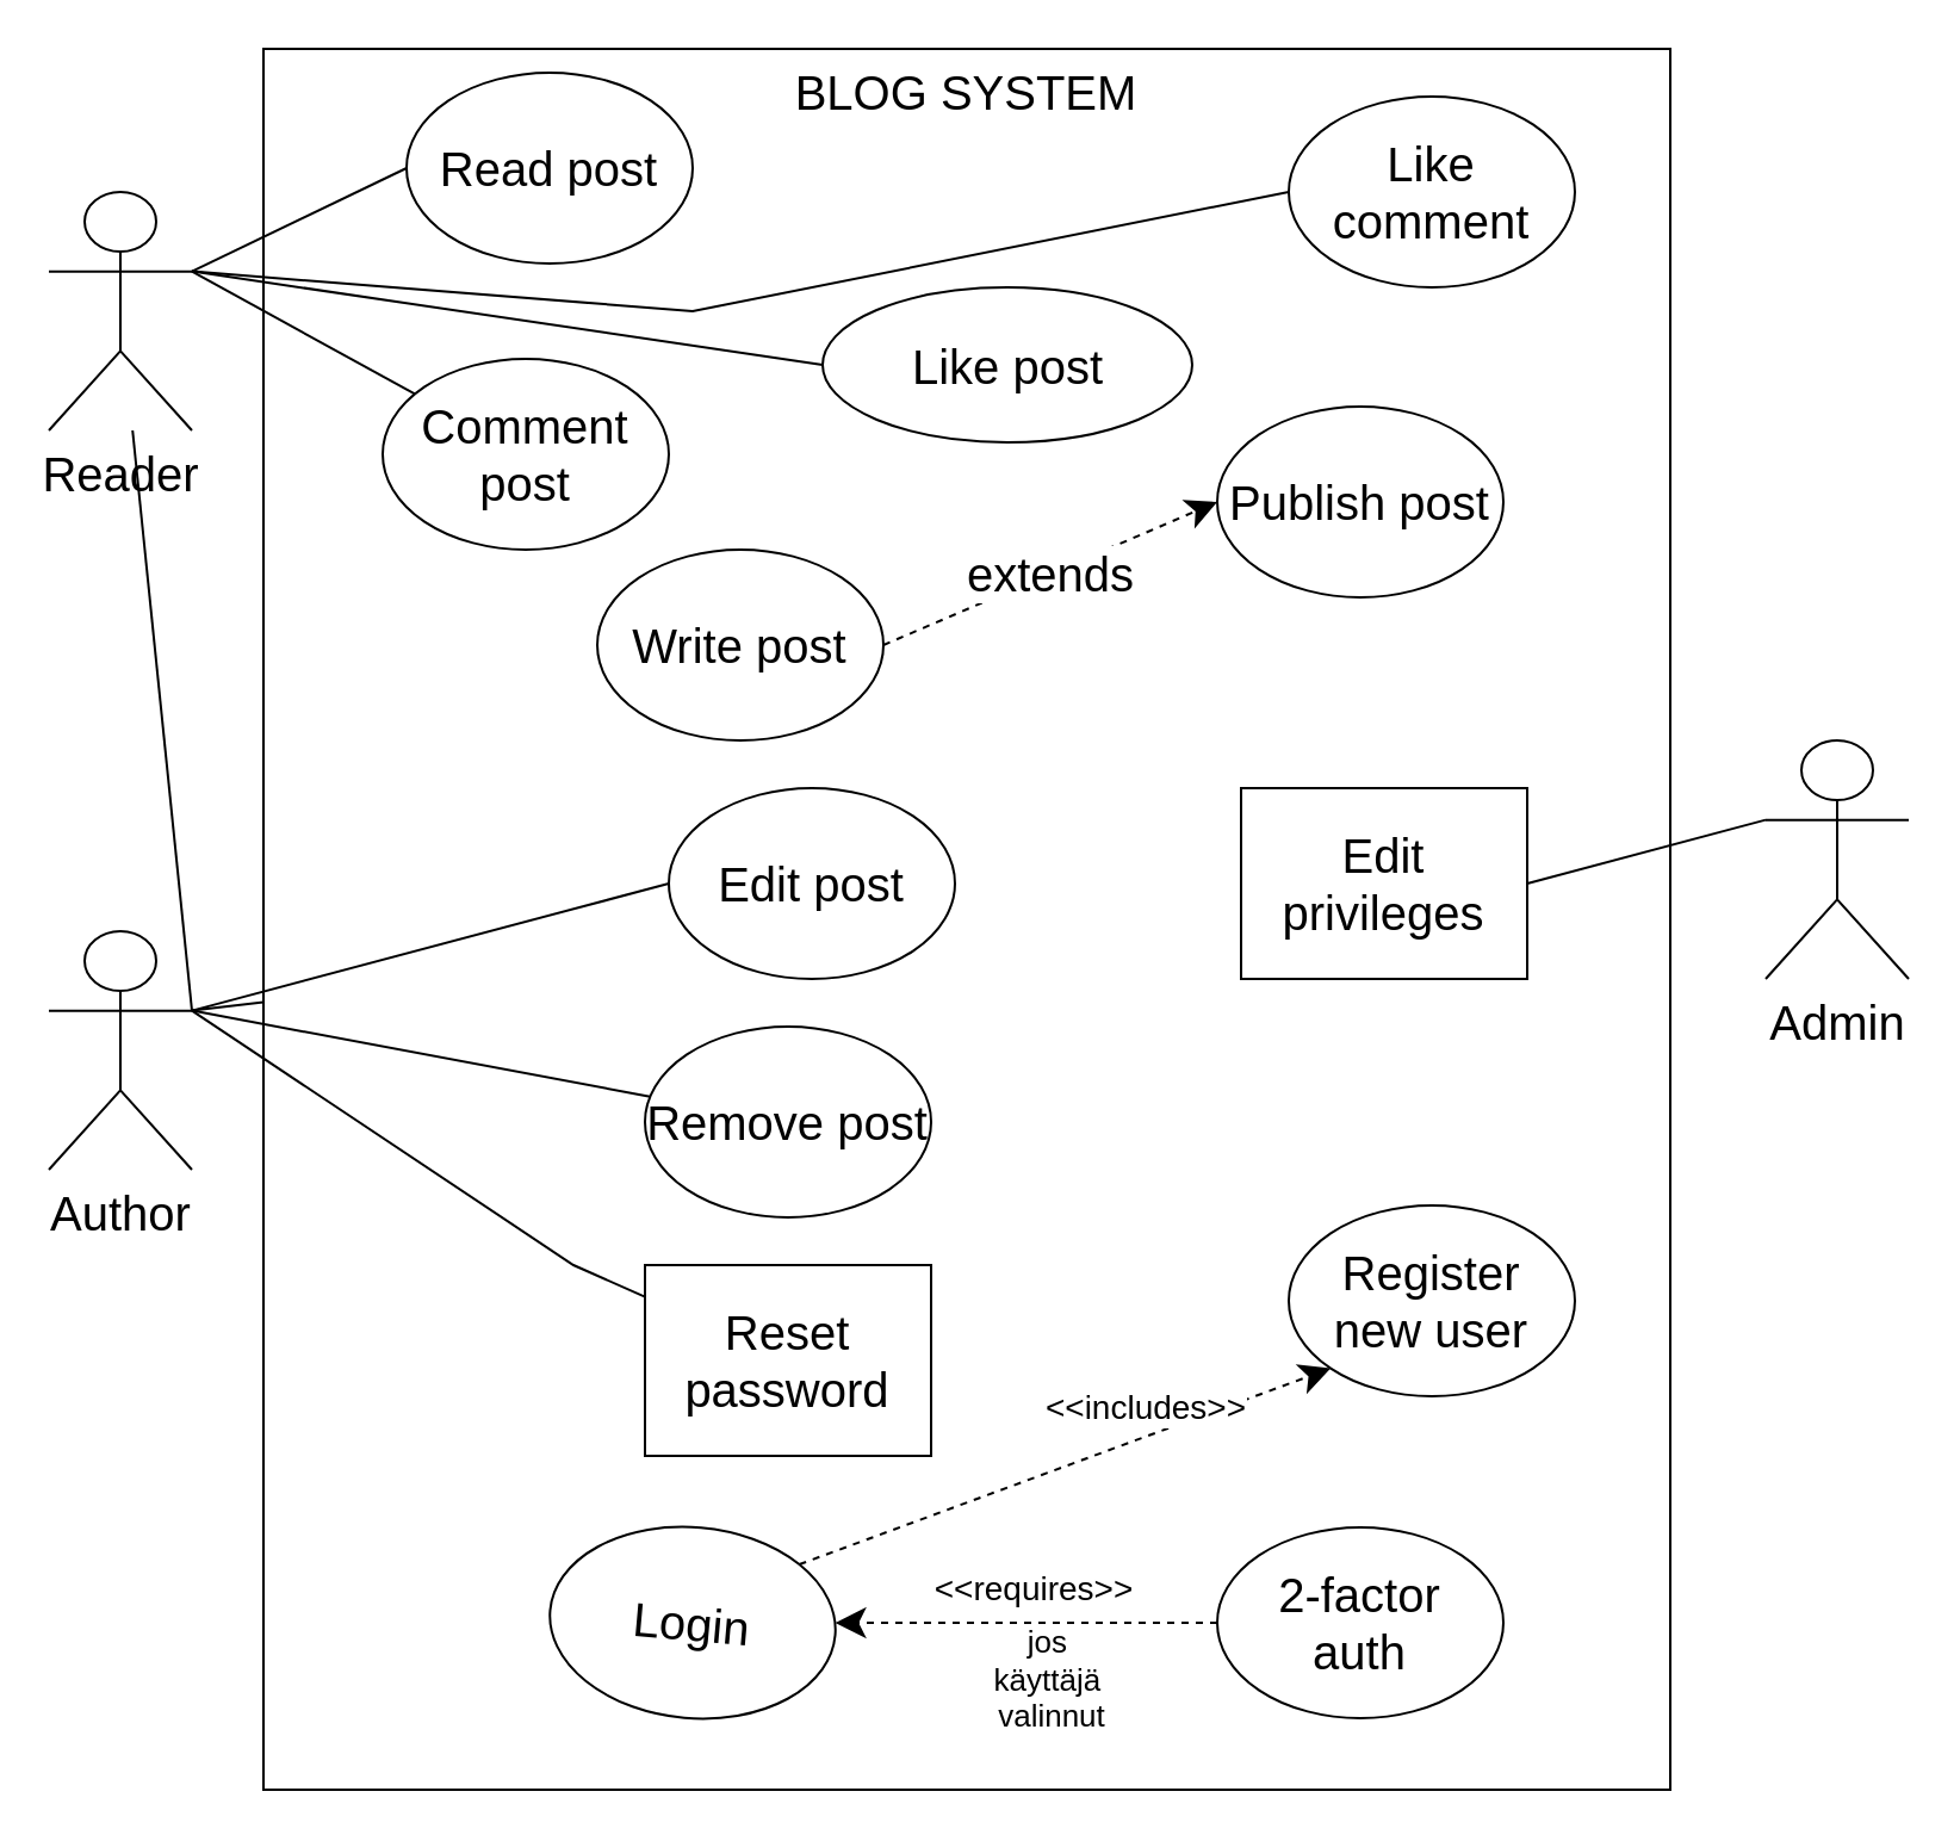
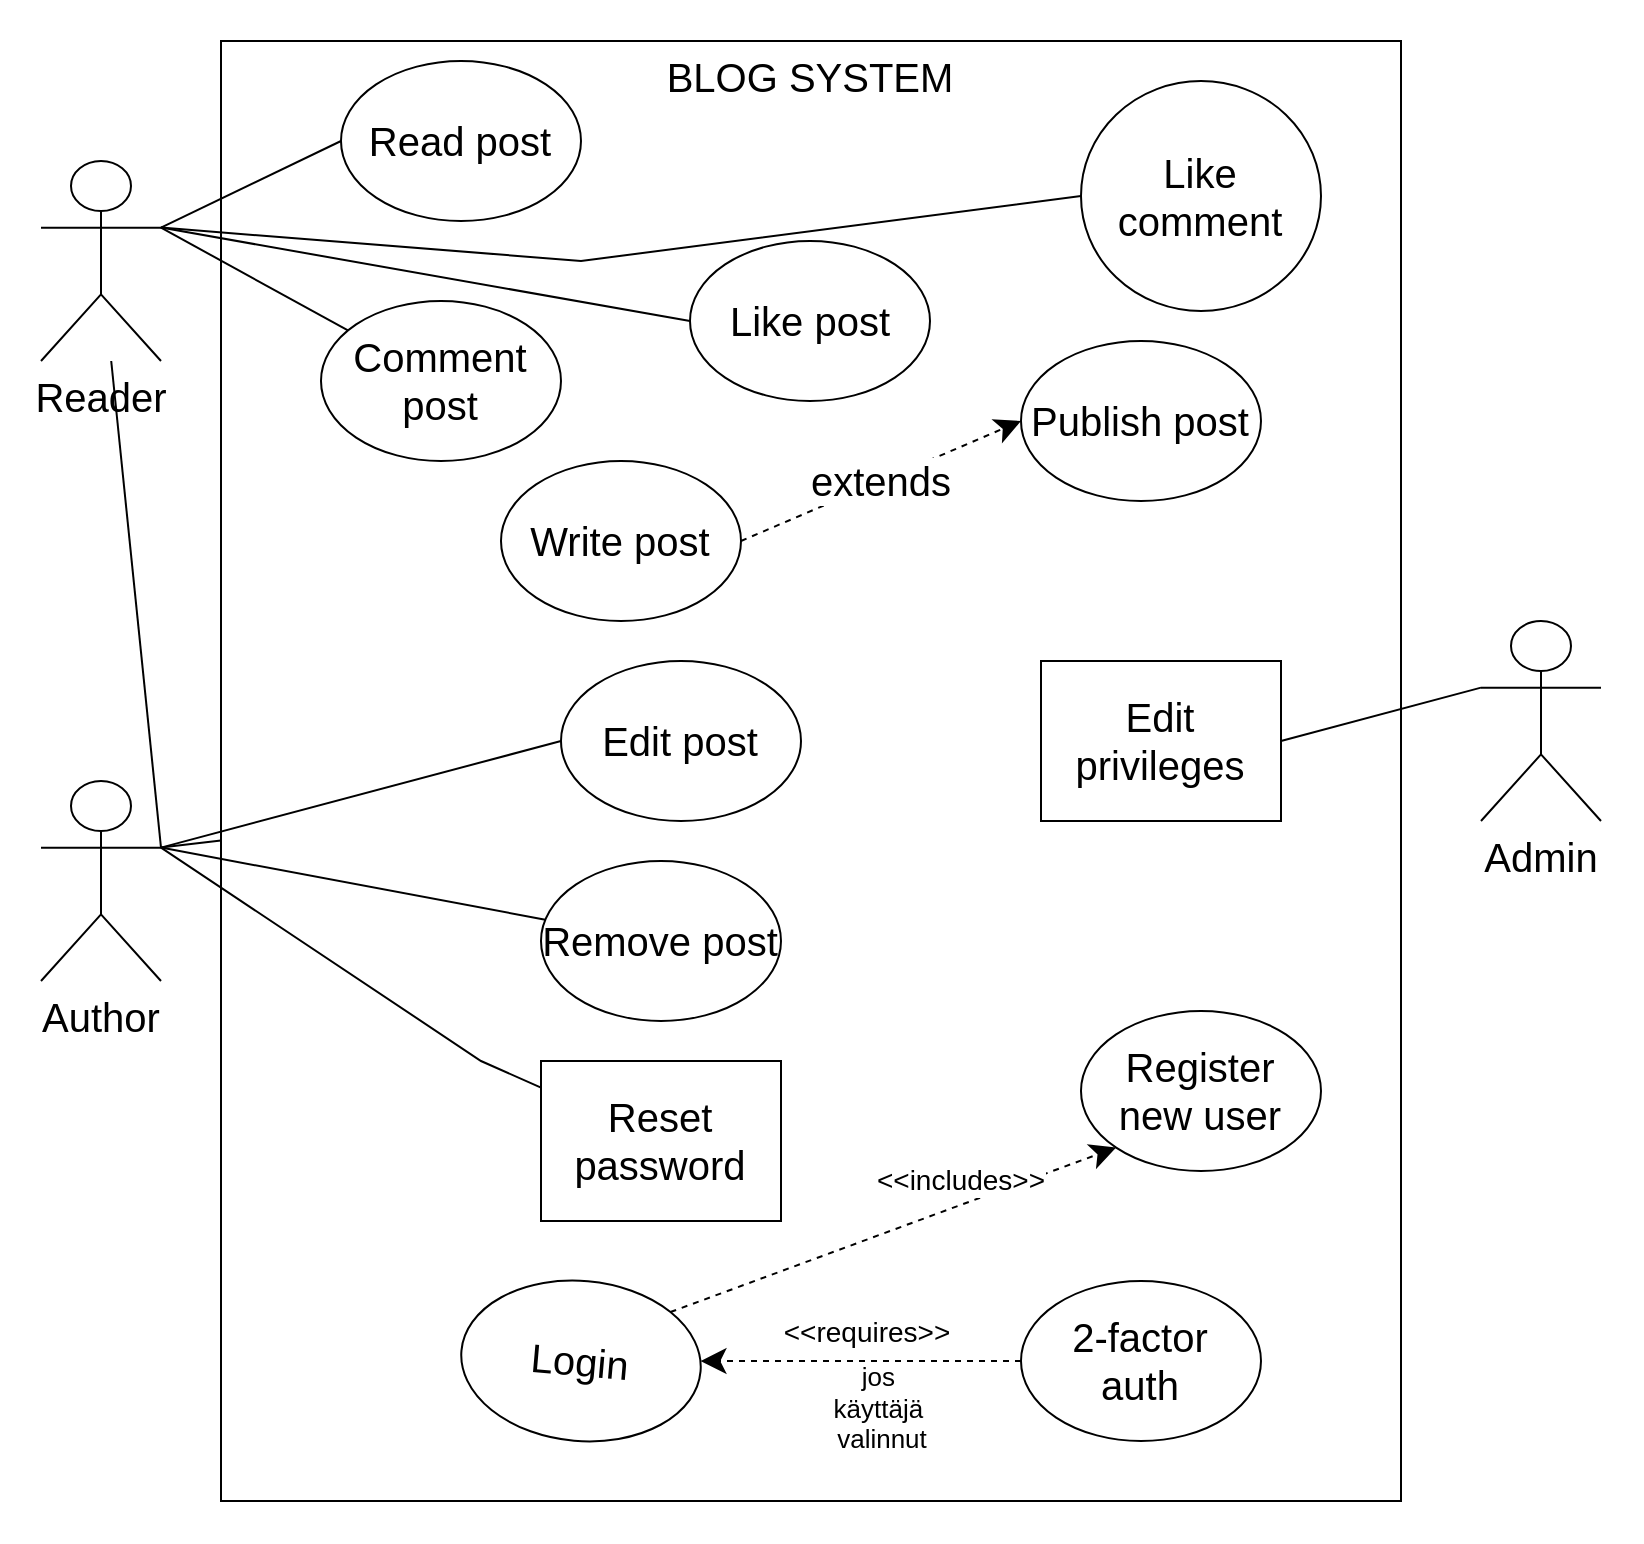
  <mxCell id="0" />
  <mxCell id="1" parent="0" />
  <mxCell id="2" value="BLOG SYSTEM" style="rounded=0;whiteSpace=wrap;html=1;verticalAlign=top;fontSize=20;" vertex="1" parent="1"><mxGeometry x="110" y="20" width="590" height="730" as="geometry" /></mxCell>
  <mxCell id="3" style="rounded=0;orthogonalLoop=1;jettySize=auto;html=1;exitX=1;exitY=0.333;exitDx=0;exitDy=0;exitPerimeter=0;entryX=0;entryY=0.5;entryDx=0;entryDy=0;fontSize=20;endArrow=none;endFill=0;" edge="1" parent="1" source="7" target="13"><mxGeometry relative="1" as="geometry" /></mxCell>
  <mxCell id="4" style="edgeStyle=none;rounded=0;orthogonalLoop=1;jettySize=auto;html=1;exitX=1;exitY=0.333;exitDx=0;exitDy=0;exitPerimeter=0;startSize=8;endArrow=none;endFill=0;endSize=10;strokeWidth=1;fontSize=13;" edge="1" parent="1" source="7" target="27"><mxGeometry relative="1" as="geometry" /></mxCell>
  <mxCell id="5" style="edgeStyle=none;rounded=0;orthogonalLoop=1;jettySize=auto;html=1;exitX=1;exitY=0.333;exitDx=0;exitDy=0;exitPerimeter=0;entryX=0;entryY=0.5;entryDx=0;entryDy=0;startSize=8;endArrow=none;endFill=0;endSize=10;strokeWidth=1;fontSize=14;" edge="1" parent="1" source="7" target="28"><mxGeometry relative="1" as="geometry" /></mxCell>
  <mxCell id="6" style="edgeStyle=none;rounded=0;orthogonalLoop=1;jettySize=auto;html=1;exitX=1;exitY=0.333;exitDx=0;exitDy=0;exitPerimeter=0;entryX=0;entryY=0.5;entryDx=0;entryDy=0;startSize=8;endArrow=none;endFill=0;endSize=10;strokeWidth=1;fontSize=14;" edge="1" parent="1" source="7" target="29"><mxGeometry relative="1" as="geometry"><Array as="points"><mxPoint x="290" y="130" /></Array></mxGeometry></mxCell>
  <mxCell id="7" value="Reader" style="shape=umlActor;verticalLabelPosition=bottom;labelBackgroundColor=#ffffff;verticalAlign=top;html=1;outlineConnect=0;fontSize=20;" vertex="1" parent="1"><mxGeometry x="20" y="80" width="60" height="100" as="geometry" /></mxCell>
  <mxCell id="8" style="edgeStyle=none;rounded=0;orthogonalLoop=1;jettySize=auto;html=1;exitX=1;exitY=0.333;exitDx=0;exitDy=0;exitPerimeter=0;endArrow=none;endFill=0;fontSize=20;" edge="1" parent="1" source="12" target="7"><mxGeometry relative="1" as="geometry" /></mxCell>
  <mxCell id="9" style="edgeStyle=none;rounded=0;orthogonalLoop=1;jettySize=auto;html=1;exitX=1;exitY=0.333;exitDx=0;exitDy=0;exitPerimeter=0;entryX=0;entryY=0.5;entryDx=0;entryDy=0;endArrow=none;endFill=0;fontSize=20;" edge="1" parent="1" source="12" target="16"><mxGeometry relative="1" as="geometry" /></mxCell>
  <mxCell id="10" style="edgeStyle=none;rounded=0;orthogonalLoop=1;jettySize=auto;html=1;exitX=1;exitY=0.333;exitDx=0;exitDy=0;exitPerimeter=0;endArrow=none;endFill=0;fontSize=20;" edge="1" parent="1" source="12" target="17"><mxGeometry relative="1" as="geometry" /></mxCell>
  <mxCell id="11" style="edgeStyle=none;rounded=0;orthogonalLoop=1;jettySize=auto;html=1;exitX=1;exitY=0.333;exitDx=0;exitDy=0;exitPerimeter=0;startSize=8;endArrow=none;endFill=0;endSize=10;strokeWidth=1;fontSize=20;" edge="1" parent="1" source="12" target="23"><mxGeometry relative="1" as="geometry"><Array as="points"><mxPoint x="240" y="530" /></Array></mxGeometry></mxCell>
  <mxCell id="12" value="Author" style="shape=umlActor;verticalLabelPosition=bottom;labelBackgroundColor=#ffffff;verticalAlign=top;html=1;outlineConnect=0;fontSize=20;" vertex="1" parent="1"><mxGeometry x="20" y="390" width="60" height="100" as="geometry" /></mxCell>
  <mxCell id="13" value="Read post" style="ellipse;whiteSpace=wrap;html=1;fontSize=20;" vertex="1" parent="1"><mxGeometry x="170" y="30" width="120" height="80" as="geometry" /></mxCell>
  <mxCell id="14" value="extends" style="edgeStyle=none;rounded=0;orthogonalLoop=1;jettySize=auto;html=1;exitX=1;exitY=0.5;exitDx=0;exitDy=0;entryX=0;entryY=0.5;entryDx=0;entryDy=0;endArrow=classic;endFill=1;fontSize=20;strokeWidth=1;endSize=10;startSize=8;dashed=1;" edge="1" parent="1" source="15" target="18"><mxGeometry relative="1" as="geometry" /></mxCell>
  <mxCell id="15" value="Write post" style="ellipse;whiteSpace=wrap;html=1;fontSize=20;" vertex="1" parent="1"><mxGeometry x="250" y="230" width="120" height="80" as="geometry" /></mxCell>
  <mxCell id="16" value="Edit post" style="ellipse;whiteSpace=wrap;html=1;fontSize=20;" vertex="1" parent="1"><mxGeometry x="280" y="330" width="120" height="80" as="geometry" /></mxCell>
  <mxCell id="17" value="Remove post" style="ellipse;whiteSpace=wrap;html=1;fontSize=20;" vertex="1" parent="1"><mxGeometry x="270" y="430" width="120" height="80" as="geometry" /></mxCell>
  <mxCell id="18" value="Publish post" style="ellipse;whiteSpace=wrap;html=1;fontSize=20;" vertex="1" parent="1"><mxGeometry x="510" y="170" width="120" height="80" as="geometry" /></mxCell>
  <mxCell id="19" value="Register&lt;br&gt;new user" style="ellipse;whiteSpace=wrap;html=1;fontSize=20;" vertex="1" parent="1"><mxGeometry x="540" y="505" width="120" height="80" as="geometry" /></mxCell>
  <mxCell id="20" value="&amp;lt;&amp;lt;includes&amp;gt;&amp;gt;" style="edgeStyle=none;rounded=0;orthogonalLoop=1;jettySize=auto;html=1;exitX=1;exitY=0;exitDx=0;exitDy=0;entryX=0;entryY=1;entryDx=0;entryDy=0;startSize=8;endArrow=classic;endFill=1;endSize=10;strokeWidth=1;fontSize=14;dashed=1;" edge="1" parent="1" source="21" target="19"><mxGeometry x="0.339" y="11" relative="1" as="geometry"><mxPoint as="offset" /></mxGeometry></mxCell>
  <mxCell id="21" value="Login" style="ellipse;whiteSpace=wrap;html=1;fontSize=20;rotation=5;" vertex="1" parent="1"><mxGeometry x="230" y="640" width="120" height="80" as="geometry" /></mxCell>
  <mxCell id="22" style="edgeStyle=none;rounded=0;orthogonalLoop=1;jettySize=auto;html=1;endArrow=none;endFill=0;fontSize=20;exitX=1;exitY=0.333;exitDx=0;exitDy=0;exitPerimeter=0;" edge="1" parent="1" source="12" target="2"><mxGeometry relative="1" as="geometry"><mxPoint x="90" y="350" as="sourcePoint" /><mxPoint x="274.591" y="463.855" as="targetPoint" /></mxGeometry></mxCell>
  <mxCell id="23" value="Reset password" style="whiteSpace=wrap;html=1;fontSize=20;rounded=0;" vertex="1" parent="1"><mxGeometry x="270" y="530" width="120" height="80" as="geometry" /></mxCell>
  <mxCell id="24" value="&amp;lt;&amp;lt;requires&amp;gt;&amp;gt;" style="edgeStyle=none;rounded=0;orthogonalLoop=1;jettySize=auto;html=1;exitX=0;exitY=0.5;exitDx=0;exitDy=0;startSize=8;endArrow=classic;endFill=1;endSize=10;strokeWidth=1;fontSize=14;dashed=1;" edge="1" parent="1" source="25" target="21"><mxGeometry x="-0.039" y="-14" relative="1" as="geometry"><mxPoint as="offset" /></mxGeometry></mxCell>
  <mxCell id="25" value="2-factor&lt;br&gt;auth" style="ellipse;whiteSpace=wrap;html=1;fontSize=20;" vertex="1" parent="1"><mxGeometry x="510" y="640" width="120" height="80" as="geometry" /></mxCell>
  <mxCell id="26" value="jos&amp;nbsp;&lt;br&gt;käyttäjä&amp;nbsp;&lt;br&gt;valinnut" style="text;html=1;strokeColor=none;fillColor=none;align=center;verticalAlign=middle;whiteSpace=wrap;rounded=0;fontSize=13;" vertex="1" parent="1"><mxGeometry x="421" y="694" width="40" height="20" as="geometry" /></mxCell>
  <mxCell id="27" value="Comment&lt;br&gt;post" style="ellipse;whiteSpace=wrap;html=1;fontSize=20;" vertex="1" parent="1"><mxGeometry x="160" y="150" width="120" height="80" as="geometry" /></mxCell>
- <mxCell id="28" value="Like post" style="ellipse;whiteSpace=wrap;html=1;fontSize=20;" vertex="1" parent="1"><mxGeometry x="344.5" y="120" width="155" height="65" as="geometry" /></mxCell>
- <mxCell id="29" value="Like comment" style="ellipse;whiteSpace=wrap;html=1;fontSize=20;" vertex="1" parent="1"><mxGeometry x="540" y="40" width="120" height="80" as="geometry" /></mxCell>
+ <mxCell id="28" value="Like post" style="ellipse;whiteSpace=wrap;html=1;fontSize=20;" vertex="1" parent="1"><mxGeometry x="344.5" y="120" width="120" height="80" as="geometry" /></mxCell>
+ <mxCell id="29" value="Like comment" style="ellipse;whiteSpace=wrap;html=1;fontSize=20;" vertex="1" parent="1"><mxGeometry x="540" y="40" width="120" height="115" as="geometry" /></mxCell>
  <mxCell id="30" value="Admin" style="shape=umlActor;verticalLabelPosition=bottom;labelBackgroundColor=#ffffff;verticalAlign=top;html=1;outlineConnect=0;fontSize=20;" vertex="1" parent="1"><mxGeometry x="740" y="310" width="60" height="100" as="geometry" /></mxCell>
  <mxCell id="31" style="edgeStyle=none;rounded=0;orthogonalLoop=1;jettySize=auto;html=1;exitX=1;exitY=0.5;exitDx=0;exitDy=0;entryX=0;entryY=0.333;entryDx=0;entryDy=0;entryPerimeter=0;startSize=8;endArrow=none;endFill=0;endSize=10;strokeWidth=1;fontSize=14;" edge="1" parent="1" source="32" target="30"><mxGeometry relative="1" as="geometry" /></mxCell>
  <mxCell id="32" value="Edit&lt;br&gt;privileges" style="whiteSpace=wrap;html=1;fontSize=20;rounded=0;" vertex="1" parent="1"><mxGeometry x="520" y="330" width="120" height="80" as="geometry" /></mxCell>
